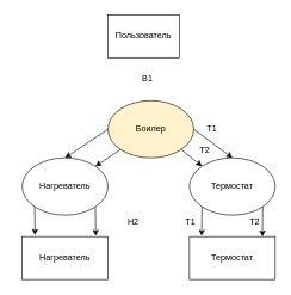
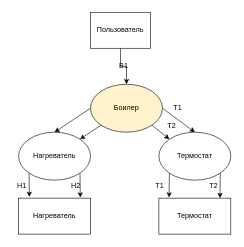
  <mxCell id="0" />
  <mxCell id="1" parent="0" />
+ <mxCell id="2" value="" style="edgeStyle=orthogonalEdgeStyle;rounded=0;orthogonalLoop=1;jettySize=auto;html=1;" edge="1" parent="1" source="3" target="8"><mxGeometry relative="1" as="geometry" /></mxCell>
  <mxCell id="3" value="Пользователь" style="rounded=0;whiteSpace=wrap;html=1;" vertex="1" parent="1"><mxGeometry x="150" y="20" width="100" height="60" as="geometry" /></mxCell>
  <mxCell id="4" style="rounded=0;orthogonalLoop=1;jettySize=auto;html=1;exitX=1;exitY=1;exitDx=0;exitDy=0;entryX=0;entryY=0;entryDx=0;entryDy=0;" edge="1" parent="1" source="8" target="9"><mxGeometry relative="1" as="geometry" /></mxCell>
  <mxCell id="5" style="edgeStyle=none;rounded=0;orthogonalLoop=1;jettySize=auto;html=1;exitX=1;exitY=0.5;exitDx=0;exitDy=0;entryX=0.5;entryY=0;entryDx=0;entryDy=0;" edge="1" parent="1" source="8" target="9"><mxGeometry relative="1" as="geometry" /></mxCell>
  <mxCell id="6" style="edgeStyle=none;rounded=0;orthogonalLoop=1;jettySize=auto;html=1;exitX=0;exitY=1;exitDx=0;exitDy=0;entryX=1;entryY=0;entryDx=0;entryDy=0;" edge="1" parent="1" source="8" target="12"><mxGeometry relative="1" as="geometry" /></mxCell>
  <mxCell id="7" style="edgeStyle=none;rounded=0;orthogonalLoop=1;jettySize=auto;html=1;exitX=0;exitY=0.5;exitDx=0;exitDy=0;entryX=0.5;entryY=0;entryDx=0;entryDy=0;" edge="1" parent="1" source="8" target="12"><mxGeometry relative="1" as="geometry" /></mxCell>
  <mxCell id="8" value="Боилер" style="ellipse;whiteSpace=wrap;html=1;fillColor=#fff2cc;" vertex="1" parent="1"><mxGeometry x="150" y="140" width="120" height="80" as="geometry" /></mxCell>
  <mxCell id="9" value="Термостат" style="ellipse;whiteSpace=wrap;html=1;" vertex="1" parent="1"><mxGeometry x="264" y="220" width="120" height="80" as="geometry" /></mxCell>
  <mxCell id="10" style="edgeStyle=none;rounded=0;orthogonalLoop=1;jettySize=auto;html=1;exitX=1;exitY=1;exitDx=0;exitDy=0;entryX=0.858;entryY=-0.017;entryDx=0;entryDy=0;entryPerimeter=0;" edge="1" parent="1" source="12" target="18"><mxGeometry relative="1" as="geometry" /></mxCell>
  <mxCell id="11" style="edgeStyle=none;rounded=0;orthogonalLoop=1;jettySize=auto;html=1;exitX=0;exitY=1;exitDx=0;exitDy=0;entryX=0.15;entryY=-0.033;entryDx=0;entryDy=0;entryPerimeter=0;" edge="1" parent="1" source="12" target="18"><mxGeometry relative="1" as="geometry" /></mxCell>
  <mxCell id="12" value="Нагреватель" style="ellipse;whiteSpace=wrap;html=1;" vertex="1" parent="1"><mxGeometry x="30" y="220" width="120" height="80" as="geometry" /></mxCell>
  <mxCell id="13" value="Термостат" style="rounded=0;whiteSpace=wrap;html=1;" vertex="1" parent="1"><mxGeometry x="264" y="330" width="120" height="60" as="geometry" /></mxCell>
  <mxCell id="14" value="" style="endArrow=classic;html=1;exitX=1;exitY=1;exitDx=0;exitDy=0;" edge="1" parent="1" source="9"><mxGeometry width="50" height="50" relative="1" as="geometry"><mxPoint x="360" y="350" as="sourcePoint" /><mxPoint x="366" y="330" as="targetPoint" /></mxGeometry></mxCell>
  <mxCell id="15" value="" style="endArrow=classic;html=1;exitX=0;exitY=1;exitDx=0;exitDy=0;entryX=0.142;entryY=-0.017;entryDx=0;entryDy=0;entryPerimeter=0;" edge="1" parent="1" source="9" target="13"><mxGeometry width="50" height="50" relative="1" as="geometry"><mxPoint x="360" y="350" as="sourcePoint" /><mxPoint x="410" y="300" as="targetPoint" /></mxGeometry></mxCell>
  <mxCell id="16" value="T1" style="text;html=1;align=center;verticalAlign=middle;resizable=0;points=[];autosize=1;" vertex="1" parent="1"><mxGeometry x="250" y="300" width="30" height="20" as="geometry" /></mxCell>
  <mxCell id="17" value="T2" style="text;html=1;align=center;verticalAlign=middle;resizable=0;points=[];autosize=1;" vertex="1" parent="1"><mxGeometry x="340" y="300" width="30" height="20" as="geometry" /></mxCell>
  <mxCell id="18" value="Нагреватель" style="rounded=0;whiteSpace=wrap;html=1;" vertex="1" parent="1"><mxGeometry x="30" y="330" width="120" height="60" as="geometry" /></mxCell>
- <mxCell id="19" value="H2" style="text;html=1;align=center;verticalAlign=middle;resizable=0;points=[];autosize=1;" vertex="1" parent="1"><mxGeometry x="170" y="300" width="30" height="20" as="geometry" /></mxCell>
+ <mxCell id="19" value="H2" style="text;html=1;align=center;verticalAlign=middle;resizable=0;points=[];autosize=1;" vertex="1" parent="1"><mxGeometry x="110" y="300" width="30" height="20" as="geometry" /></mxCell>
+ <mxCell id="20" value="H1" style="text;html=1;align=center;verticalAlign=middle;resizable=0;points=[];autosize=1;" vertex="1" parent="1"><mxGeometry x="20" y="300" width="30" height="20" as="geometry" /></mxCell>
  <mxCell id="21" value="T1" style="text;html=1;align=center;verticalAlign=middle;resizable=0;points=[];autosize=1;" vertex="1" parent="1"><mxGeometry x="280" y="170" width="30" height="20" as="geometry" /></mxCell>
  <mxCell id="22" value="T2" style="text;html=1;align=center;verticalAlign=middle;resizable=0;points=[];autosize=1;" vertex="1" parent="1"><mxGeometry x="270" y="200" width="30" height="20" as="geometry" /></mxCell>
  <mxCell id="23" value="B1" style="text;html=1;align=center;verticalAlign=middle;resizable=0;points=[];autosize=1;" vertex="1" parent="1"><mxGeometry x="190" y="100" width="30" height="20" as="geometry" /></mxCell>
